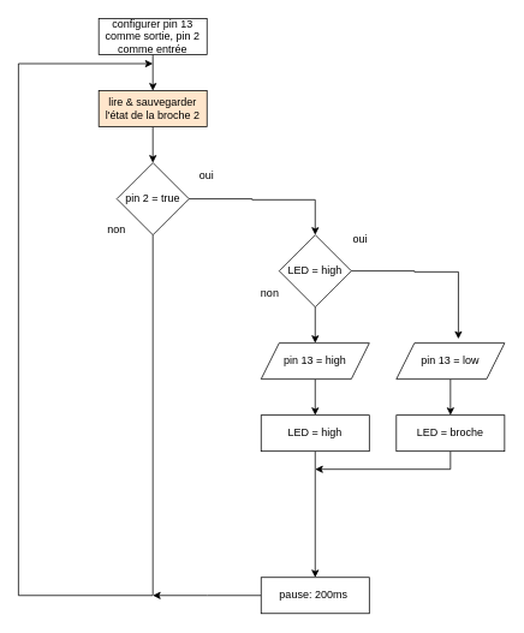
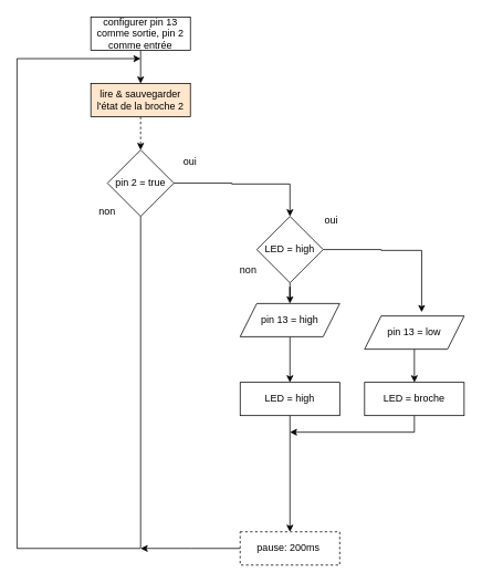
  <mxCell id="0" />
  <mxCell id="1" parent="0" />
  <mxCell id="2" value="" style="edgeStyle=orthogonalEdgeStyle;rounded=0;orthogonalLoop=1;jettySize=auto;html=1;" edge="1" parent="1" source="3" target="5"><mxGeometry relative="1" as="geometry" /></mxCell>
  <mxCell id="3" value="configurer pin 13 comme sortie, pin 2 comme entrée" style="rounded=0;whiteSpace=wrap;html=1;" vertex="1" parent="1"><mxGeometry x="109" y="20" width="120" height="40" as="geometry" /></mxCell>
- <mxCell id="4" value="" style="edgeStyle=orthogonalEdgeStyle;rounded=0;orthogonalLoop=1;jettySize=auto;html=1;" edge="1" parent="1" source="5" target="8"><mxGeometry relative="1" as="geometry" /></mxCell>
+ <mxCell id="4" value="" style="edgeStyle=orthogonalEdgeStyle;rounded=0;orthogonalLoop=1;jettySize=auto;html=1;dashed=1;" edge="1" parent="1" source="5" target="8"><mxGeometry relative="1" as="geometry" /></mxCell>
  <mxCell id="5" value="lire &amp;amp; sauvegarder l'état de la broche 2" style="rounded=0;whiteSpace=wrap;html=1;fillColor=#ffe6cc;" vertex="1" parent="1"><mxGeometry x="109" y="100" width="120" height="40" as="geometry" /></mxCell>
  <mxCell id="6" style="edgeStyle=orthogonalEdgeStyle;rounded=0;orthogonalLoop=1;jettySize=auto;html=1;exitX=0.5;exitY=1;exitDx=0;exitDy=0;" edge="1" parent="1" source="8"><mxGeometry relative="1" as="geometry"><mxPoint x="169" y="70" as="targetPoint" /><Array as="points"><mxPoint x="169" y="660" /><mxPoint x="20" y="660" /><mxPoint x="20" y="70" /></Array></mxGeometry></mxCell>
  <mxCell id="7" style="edgeStyle=orthogonalEdgeStyle;rounded=0;orthogonalLoop=1;jettySize=auto;html=1;exitX=1;exitY=0.5;exitDx=0;exitDy=0;entryX=0.5;entryY=0;entryDx=0;entryDy=0;" edge="1" parent="1" source="8" target="11"><mxGeometry relative="1" as="geometry"><mxPoint x="349" y="220" as="targetPoint" /><Array as="points"><mxPoint x="279" y="220" /><mxPoint x="279" y="221" /><mxPoint x="349" y="221" /></Array></mxGeometry></mxCell>
  <mxCell id="8" value="pin 2 = true" style="rhombus;whiteSpace=wrap;html=1;" vertex="1" parent="1"><mxGeometry x="129" y="180" width="80" height="80" as="geometry" /></mxCell>
  <mxCell id="9" value="" style="edgeStyle=orthogonalEdgeStyle;rounded=0;orthogonalLoop=1;jettySize=auto;html=1;" edge="1" parent="1" source="11" target="17"><mxGeometry relative="1" as="geometry" /></mxCell>
  <mxCell id="10" style="edgeStyle=orthogonalEdgeStyle;rounded=0;orthogonalLoop=1;jettySize=auto;html=1;exitX=1;exitY=0.5;exitDx=0;exitDy=0;entryX=0.573;entryY=-0.115;entryDx=0;entryDy=0;entryPerimeter=0;" edge="1" parent="1" source="11" target="19"><mxGeometry relative="1" as="geometry"><mxPoint x="519" y="300" as="targetPoint" /><Array as="points"><mxPoint x="459" y="300" /><mxPoint x="459" y="301" /><mxPoint x="508" y="301" /></Array></mxGeometry></mxCell>
  <mxCell id="11" value="LED = high" style="rhombus;whiteSpace=wrap;html=1;" vertex="1" parent="1"><mxGeometry x="309" y="260" width="80" height="80" as="geometry" /></mxCell>
  <mxCell id="12" value="non" style="text;html=1;strokeColor=none;fillColor=none;align=center;verticalAlign=middle;whiteSpace=wrap;rounded=0;" vertex="1" parent="1"><mxGeometry x="99" y="240" width="60" height="30" as="geometry" /></mxCell>
  <mxCell id="13" value="oui" style="text;html=1;strokeColor=none;fillColor=none;align=center;verticalAlign=middle;whiteSpace=wrap;rounded=0;" vertex="1" parent="1"><mxGeometry x="199" y="180" width="60" height="30" as="geometry" /></mxCell>
  <mxCell id="14" value="oui" style="text;html=1;strokeColor=none;fillColor=none;align=center;verticalAlign=middle;whiteSpace=wrap;rounded=0;" vertex="1" parent="1"><mxGeometry x="369" y="250" width="60" height="30" as="geometry" /></mxCell>
  <mxCell id="15" value="non" style="text;html=1;strokeColor=none;fillColor=none;align=center;verticalAlign=middle;whiteSpace=wrap;rounded=0;" vertex="1" parent="1"><mxGeometry x="269" y="310" width="60" height="30" as="geometry" /></mxCell>
  <mxCell id="16" value="" style="edgeStyle=orthogonalEdgeStyle;rounded=0;orthogonalLoop=1;jettySize=auto;html=1;" edge="1" parent="1" source="17" target="21"><mxGeometry relative="1" as="geometry" /></mxCell>
- <mxCell id="17" value="pin 13 = high" style="shape=parallelogram;perimeter=parallelogramPerimeter;whiteSpace=wrap;html=1;fixedSize=1;" vertex="1" parent="1"><mxGeometry x="289" y="380" width="120" height="40" as="geometry" /></mxCell>
+ <mxCell id="17" value="pin 13 = high" style="shape=parallelogram;perimeter=parallelogramPerimeter;whiteSpace=wrap;html=1;fixedSize=1;" vertex="1" parent="1"><mxGeometry x="289" y="365" width="120" height="40" as="geometry" /></mxCell>
  <mxCell id="18" value="" style="edgeStyle=orthogonalEdgeStyle;rounded=0;orthogonalLoop=1;jettySize=auto;html=1;" edge="1" parent="1" source="19" target="23"><mxGeometry relative="1" as="geometry" /></mxCell>
  <mxCell id="19" value="pin 13 = low" style="shape=parallelogram;perimeter=parallelogramPerimeter;whiteSpace=wrap;html=1;fixedSize=1;" vertex="1" parent="1"><mxGeometry x="439" y="380" width="120" height="40" as="geometry" /></mxCell>
  <mxCell id="20" value="" style="edgeStyle=orthogonalEdgeStyle;rounded=0;orthogonalLoop=1;jettySize=auto;html=1;" edge="1" parent="1" source="21" target="25"><mxGeometry relative="1" as="geometry" /></mxCell>
  <mxCell id="21" value="LED = high" style="rounded=0;whiteSpace=wrap;html=1;" vertex="1" parent="1"><mxGeometry x="289" y="460" width="120" height="40" as="geometry" /></mxCell>
  <mxCell id="22" style="edgeStyle=orthogonalEdgeStyle;rounded=0;orthogonalLoop=1;jettySize=auto;html=1;exitX=0.5;exitY=1;exitDx=0;exitDy=0;" edge="1" parent="1" source="23"><mxGeometry relative="1" as="geometry"><mxPoint x="349" y="520" as="targetPoint" /><Array as="points"><mxPoint x="499" y="520" /></Array></mxGeometry></mxCell>
  <mxCell id="23" value="LED = broche" style="rounded=0;whiteSpace=wrap;html=1;" vertex="1" parent="1"><mxGeometry x="439" y="460" width="120" height="40" as="geometry" /></mxCell>
  <mxCell id="24" style="edgeStyle=orthogonalEdgeStyle;rounded=0;orthogonalLoop=1;jettySize=auto;html=1;exitX=0;exitY=0.5;exitDx=0;exitDy=0;" edge="1" parent="1" source="25"><mxGeometry relative="1" as="geometry"><mxPoint x="169" y="660" as="targetPoint" /></mxGeometry></mxCell>
- <mxCell id="25" value="pause: 200ms&amp;nbsp;" style="rounded=0;whiteSpace=wrap;html=1;dashed=0;" vertex="1" parent="1"><mxGeometry x="289" y="640" width="120" height="40" as="geometry" /></mxCell>
+ <mxCell id="25" value="pause: 200ms&amp;nbsp;" style="rounded=0;whiteSpace=wrap;html=1;dashed=1;" vertex="1" parent="1"><mxGeometry x="289" y="640" width="120" height="40" as="geometry" /></mxCell>
